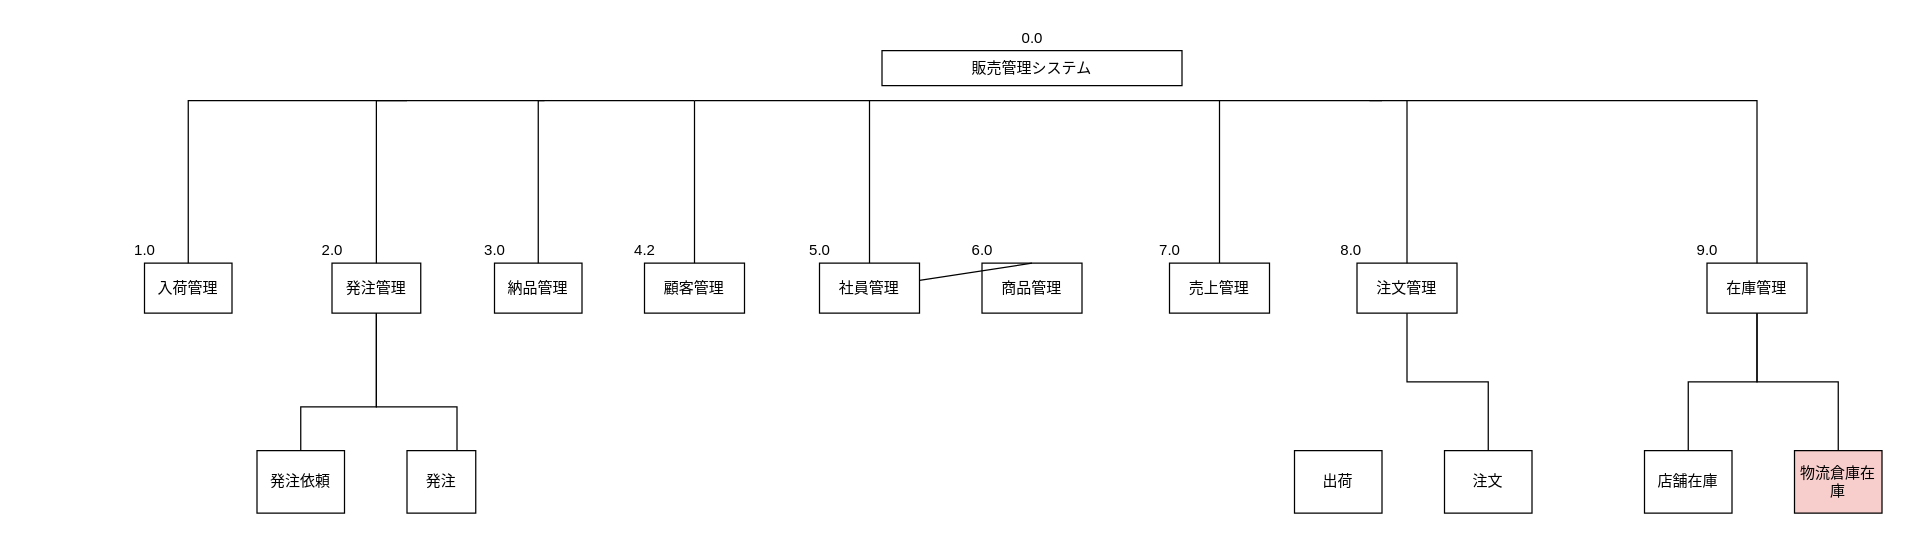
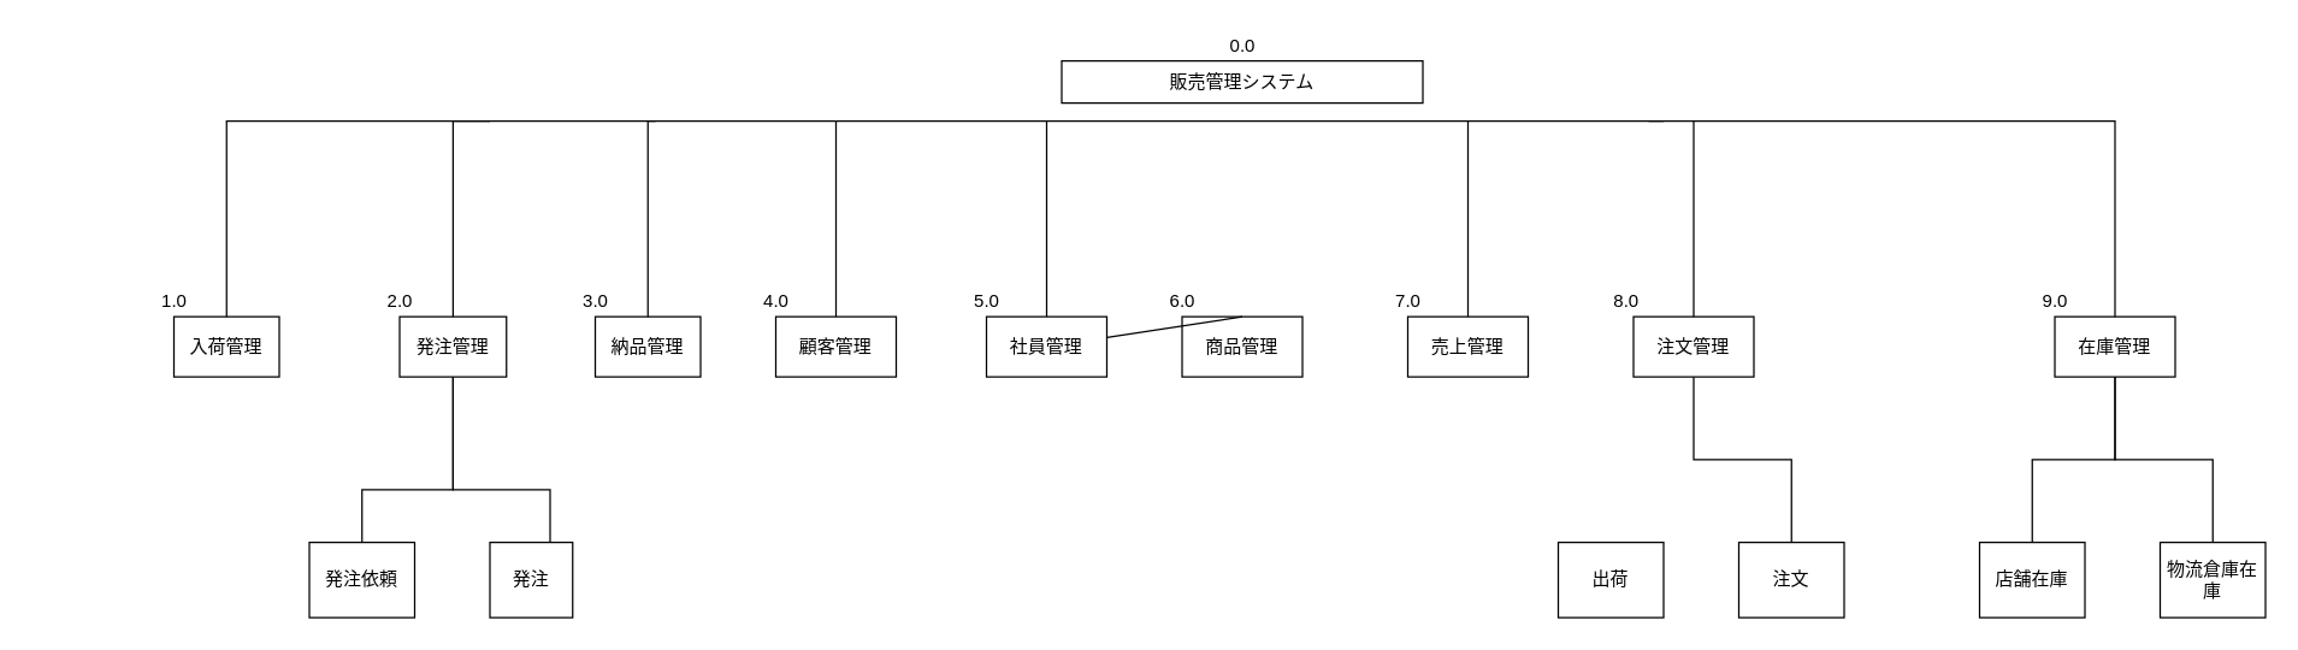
  <mxCell id="0" />
  <mxCell id="1" parent="0" />
  <mxCell id="2" value="商品管理" style="rounded=0;whiteSpace=wrap;html=1;" parent="1" vertex="1"><mxGeometry x="785" y="210" width="80" height="40" as="geometry" /></mxCell>
  <mxCell id="3" value="" style="endArrow=none;html=1;exitX=0.5;exitY=0;exitDx=0;exitDy=0;" parent="1" source="2" target="6" edge="1"><mxGeometry width="50" height="50" relative="1" as="geometry"><mxPoint x="775" y="210" as="sourcePoint" /><mxPoint x="825" y="70" as="targetPoint" /></mxGeometry></mxCell>
  <mxCell id="4" value="販売管理システム" style="rounded=0;whiteSpace=wrap;html=1;" parent="1" vertex="1"><mxGeometry x="705" y="40" width="240" height="28" as="geometry" /></mxCell>
  <mxCell id="5" value="" style="endArrow=none;html=1;" parent="1" edge="1"><mxGeometry width="50" height="50" relative="1" as="geometry"><mxPoint x="975" y="210" as="sourcePoint" /><mxPoint x="975" y="80" as="targetPoint" /><Array as="points" /></mxGeometry></mxCell>
  <mxCell id="6" value="社員管理" style="whiteSpace=wrap;html=1;align=center;verticalAlign=middle;container=1;recursiveResize=0;treeFolding=1;treeMoving=1;rounded=0;" parent="1" vertex="1"><mxGeometry x="655" y="210" width="80" height="40" as="geometry" /></mxCell>
  <mxCell id="7" value="" style="edgeStyle=elbowEdgeStyle;elbow=vertical;startArrow=none;endArrow=none;rounded=0;" parent="1" target="6" edge="1"><mxGeometry relative="1" as="geometry"><mxPoint x="695" y="80" as="sourcePoint" /></mxGeometry></mxCell>
  <mxCell id="8" value="売上管理" style="rounded=0;whiteSpace=wrap;html=1;" parent="1" vertex="1"><mxGeometry x="935" y="210" width="80" height="40" as="geometry" /></mxCell>
  <mxCell id="9" value="在庫管理" style="whiteSpace=wrap;html=1;align=center;verticalAlign=middle;container=1;recursiveResize=0;treeFolding=1;treeMoving=1;rounded=0;" parent="1" vertex="1"><mxGeometry x="1365" y="210" width="80" height="40" as="geometry" /></mxCell>
  <mxCell id="10" value="" style="edgeStyle=elbowEdgeStyle;elbow=vertical;startArrow=none;endArrow=none;rounded=0;" parent="1" target="9" edge="1"><mxGeometry relative="1" as="geometry"><mxPoint x="1095" y="80" as="sourcePoint" /><Array as="points"><mxPoint x="1245" y="80" /><mxPoint x="1365" y="80" /><mxPoint x="1145" y="80" /><mxPoint x="1255" y="80" /></Array></mxGeometry></mxCell>
  <mxCell id="11" value="顧客管理" style="whiteSpace=wrap;html=1;align=center;verticalAlign=middle;container=1;recursiveResize=0;treeFolding=1;treeMoving=1;rounded=0;" parent="1" vertex="1"><mxGeometry x="515" y="210" width="80" height="40" as="geometry" /></mxCell>
  <mxCell id="12" value="" style="edgeStyle=elbowEdgeStyle;elbow=vertical;startArrow=none;endArrow=none;rounded=0;" parent="1" target="11" edge="1"><mxGeometry relative="1" as="geometry"><mxPoint x="555" y="80" as="sourcePoint" /></mxGeometry></mxCell>
  <mxCell id="13" value="" style="endArrow=none;html=1;" parent="1" edge="1"><mxGeometry width="50" height="50" relative="1" as="geometry"><mxPoint x="555" y="80" as="sourcePoint" /><mxPoint x="825" y="80" as="targetPoint" /><Array as="points" /></mxGeometry></mxCell>
  <mxCell id="14" value="" style="endArrow=none;html=1;" parent="1" edge="1"><mxGeometry width="50" height="50" relative="1" as="geometry"><mxPoint x="825" y="80" as="sourcePoint" /><mxPoint x="1105" y="80" as="targetPoint" /></mxGeometry></mxCell>
  <mxCell id="15" value="注文管理" style="whiteSpace=wrap;html=1;align=center;verticalAlign=middle;container=1;recursiveResize=0;treeFolding=1;treeMoving=1;rounded=0;" parent="1" vertex="1"><mxGeometry x="1085" y="210" width="80" height="40" as="geometry" /></mxCell>
  <mxCell id="16" value="" style="edgeStyle=elbowEdgeStyle;elbow=vertical;startArrow=none;endArrow=none;rounded=0;" parent="1" target="15" edge="1"><mxGeometry relative="1" as="geometry"><mxPoint x="1125" y="80" as="sourcePoint" /></mxGeometry></mxCell>
  <mxCell id="17" value="&lt;font style=&quot;vertical-align: inherit&quot;&gt;&lt;font style=&quot;vertical-align: inherit&quot;&gt;発注管理&lt;/font&gt;&lt;/font&gt;" style="whiteSpace=wrap;html=1;align=center;verticalAlign=middle;container=1;recursiveResize=0;treeFolding=1;treeMoving=1;" parent="1" vertex="1"><mxGeometry x="265" y="210" width="71" height="40" as="geometry" /></mxCell>
  <mxCell id="18" value="" style="edgeStyle=elbowEdgeStyle;elbow=vertical;startArrow=none;endArrow=none;rounded=0;" parent="1" target="17" edge="1"><mxGeometry relative="1" as="geometry"><mxPoint x="435" y="80" as="sourcePoint" /><Array as="points"><mxPoint x="261" y="80" /></Array></mxGeometry></mxCell>
  <mxCell id="19" value="納品管理" style="whiteSpace=wrap;html=1;align=center;verticalAlign=middle;container=1;recursiveResize=0;treeFolding=1;treeMoving=1;" parent="1" vertex="1"><mxGeometry x="395" y="210" width="70" height="40" as="geometry" /></mxCell>
  <mxCell id="20" value="" style="edgeStyle=elbowEdgeStyle;elbow=vertical;startArrow=none;endArrow=none;rounded=0;" parent="1" edge="1"><mxGeometry relative="1" as="geometry"><mxPoint x="555" y="80" as="sourcePoint" /><mxPoint x="430" y="210" as="targetPoint" /><Array as="points"><mxPoint x="430" y="80" /></Array></mxGeometry></mxCell>
  <mxCell id="21" value="入荷管理" style="whiteSpace=wrap;html=1;align=center;verticalAlign=middle;container=1;recursiveResize=0;treeFolding=1;treeMoving=1;" parent="1" vertex="1"><mxGeometry x="115" y="210" width="70" height="40" as="geometry" /></mxCell>
  <mxCell id="22" value="" style="edgeStyle=elbowEdgeStyle;elbow=vertical;startArrow=none;endArrow=none;rounded=0;" parent="1" target="21" edge="1"><mxGeometry relative="1" as="geometry"><mxPoint x="325" y="80" as="sourcePoint" /><Array as="points"><mxPoint x="295" y="80" /><mxPoint x="235" y="80" /><mxPoint x="20" y="80" /></Array></mxGeometry></mxCell>
  <mxCell id="23" value="" style="edgeStyle=orthogonalEdgeStyle;startArrow=none;endArrow=none;rounded=0;targetPortConstraint=eastwest;sourcePortConstraint=northsouth;" parent="1" target="25" edge="1"><mxGeometry relative="1" as="geometry"><mxPoint x="300.5" y="250" as="sourcePoint" /><Array as="points"><mxPoint x="301" y="325" /></Array></mxGeometry></mxCell>
  <mxCell id="24" value="" style="edgeStyle=orthogonalEdgeStyle;startArrow=none;endArrow=none;rounded=0;targetPortConstraint=eastwest;sourcePortConstraint=northsouth;entryX=0;entryY=0.5;entryDx=0;entryDy=0;" parent="1" target="26" edge="1"><mxGeometry relative="1" as="geometry"><mxPoint x="300.5" y="250" as="sourcePoint" /><mxPoint x="301" y="290" as="targetPoint" /><Array as="points"><mxPoint x="301" y="325" /><mxPoint x="365" y="325" /><mxPoint x="365" y="385" /></Array></mxGeometry></mxCell>
  <mxCell id="25" value="発注依頼" style="whiteSpace=wrap;html=1;align=center;verticalAlign=middle;container=1;recursiveResize=0;treeFolding=1;treeMoving=1;" parent="1" vertex="1"><mxGeometry x="205" y="360" width="70" height="50" as="geometry" /></mxCell>
  <mxCell id="26" value="発注" style="whiteSpace=wrap;html=1;align=center;verticalAlign=middle;container=1;recursiveResize=0;treeFolding=1;treeMoving=1;" parent="1" vertex="1"><mxGeometry x="325" y="360" width="55" height="50" as="geometry" /></mxCell>
  <mxCell id="27" value="注文" style="whiteSpace=wrap;html=1;align=center;verticalAlign=middle;container=1;recursiveResize=0;treeFolding=1;treeMoving=1;" parent="1" vertex="1"><mxGeometry x="1155" y="360" width="70" height="50" as="geometry" /></mxCell>
  <mxCell id="28" value="" style="edgeStyle=elbowEdgeStyle;elbow=vertical;startArrow=none;endArrow=none;rounded=0;" parent="1" target="27" edge="1"><mxGeometry relative="1" as="geometry"><mxPoint x="1125" y="250" as="sourcePoint" /><Array as="points" /></mxGeometry></mxCell>
  <mxCell id="29" value="出荷" style="whiteSpace=wrap;html=1;align=center;verticalAlign=middle;container=1;recursiveResize=0;treeFolding=1;treeMoving=1;" parent="1" vertex="1"><mxGeometry x="1035" y="360" width="70" height="50" as="geometry" /></mxCell>
  <mxCell id="30" value="" style="edgeStyle=elbowEdgeStyle;elbow=vertical;startArrow=none;endArrow=none;rounded=0;" parent="1" edge="1"><mxGeometry relative="1" as="geometry"><mxPoint x="1405" y="250" as="sourcePoint" /><Array as="points" /><mxPoint x="1470" y="360" as="targetPoint" /></mxGeometry></mxCell>
  <mxCell id="31" value="" style="edgeStyle=elbowEdgeStyle;elbow=vertical;startArrow=none;endArrow=none;rounded=0;exitX=0.5;exitY=1;exitDx=0;exitDy=0;" parent="1" edge="1"><mxGeometry relative="1" as="geometry"><mxPoint x="1405" y="250" as="sourcePoint" /><Array as="points" /><mxPoint x="1350" y="360" as="targetPoint" /></mxGeometry></mxCell>
- <mxCell id="32" value="物流倉庫在庫" style="whiteSpace=wrap;html=1;align=center;verticalAlign=middle;container=1;recursiveResize=0;treeFolding=1;treeMoving=1;fillColor=#f8cecc;" parent="1" vertex="1"><mxGeometry x="1435" y="360" width="70" height="50" as="geometry" /></mxCell>
+ <mxCell id="32" value="物流倉庫在庫" style="whiteSpace=wrap;html=1;align=center;verticalAlign=middle;container=1;recursiveResize=0;treeFolding=1;treeMoving=1;" parent="1" vertex="1"><mxGeometry x="1435" y="360" width="70" height="50" as="geometry" /></mxCell>
  <mxCell id="33" value="店舗在庫" style="whiteSpace=wrap;html=1;align=center;verticalAlign=middle;container=1;recursiveResize=0;treeFolding=1;treeMoving=1;" parent="1" vertex="1"><mxGeometry x="1315" y="360" width="70" height="50" as="geometry" /></mxCell>
  <mxCell id="34" value="1.0" style="text;html=1;resizable=0;autosize=1;align=center;verticalAlign=middle;points=[];fillColor=none;strokeColor=none;rounded=0;" vertex="1" parent="1"><mxGeometry x="100" y="190" width="30" height="20" as="geometry" /></mxCell>
  <mxCell id="35" value="0.0" style="text;html=1;resizable=0;autosize=1;align=center;verticalAlign=middle;points=[];fillColor=none;strokeColor=none;rounded=0;" vertex="1" parent="1"><mxGeometry x="810" y="20" width="30" height="20" as="geometry" /></mxCell>
  <mxCell id="36" value="2.0" style="text;html=1;resizable=0;autosize=1;align=center;verticalAlign=middle;points=[];fillColor=none;strokeColor=none;rounded=0;" vertex="1" parent="1"><mxGeometry x="250" y="190" width="30" height="20" as="geometry" /></mxCell>
  <mxCell id="37" value="3.0" style="text;html=1;resizable=0;autosize=1;align=center;verticalAlign=middle;points=[];fillColor=none;strokeColor=none;rounded=0;" vertex="1" parent="1"><mxGeometry x="380" y="190" width="30" height="20" as="geometry" /></mxCell>
- <mxCell id="38" value="4.2" style="text;html=1;resizable=0;autosize=1;align=center;verticalAlign=middle;points=[];fillColor=none;strokeColor=none;rounded=0;" vertex="1" parent="1"><mxGeometry x="500" y="190" width="30" height="20" as="geometry" /></mxCell>
+ <mxCell id="38" value="4.0" style="text;html=1;resizable=0;autosize=1;align=center;verticalAlign=middle;points=[];fillColor=none;strokeColor=none;rounded=0;" vertex="1" parent="1"><mxGeometry x="500" y="190" width="30" height="20" as="geometry" /></mxCell>
  <mxCell id="39" value="5.0" style="text;html=1;resizable=0;autosize=1;align=center;verticalAlign=middle;points=[];fillColor=none;strokeColor=none;rounded=0;" vertex="1" parent="1"><mxGeometry x="640" y="190" width="30" height="20" as="geometry" /></mxCell>
  <mxCell id="40" value="6.0" style="text;html=1;resizable=0;autosize=1;align=center;verticalAlign=middle;points=[];fillColor=none;strokeColor=none;rounded=0;" vertex="1" parent="1"><mxGeometry x="770" y="190" width="30" height="20" as="geometry" /></mxCell>
  <mxCell id="41" value="7.0" style="text;html=1;resizable=0;autosize=1;align=center;verticalAlign=middle;points=[];fillColor=none;strokeColor=none;rounded=0;" vertex="1" parent="1"><mxGeometry x="920" y="190" width="30" height="20" as="geometry" /></mxCell>
  <mxCell id="42" value="8.0" style="text;html=1;resizable=0;autosize=1;align=center;verticalAlign=middle;points=[];fillColor=none;strokeColor=none;rounded=0;" vertex="1" parent="1"><mxGeometry x="1065" y="190" width="30" height="20" as="geometry" /></mxCell>
  <mxCell id="43" value="9.0" style="text;html=1;resizable=0;autosize=1;align=center;verticalAlign=middle;points=[];fillColor=none;strokeColor=none;rounded=0;" vertex="1" parent="1"><mxGeometry x="1350" y="190" width="30" height="20" as="geometry" /></mxCell>
